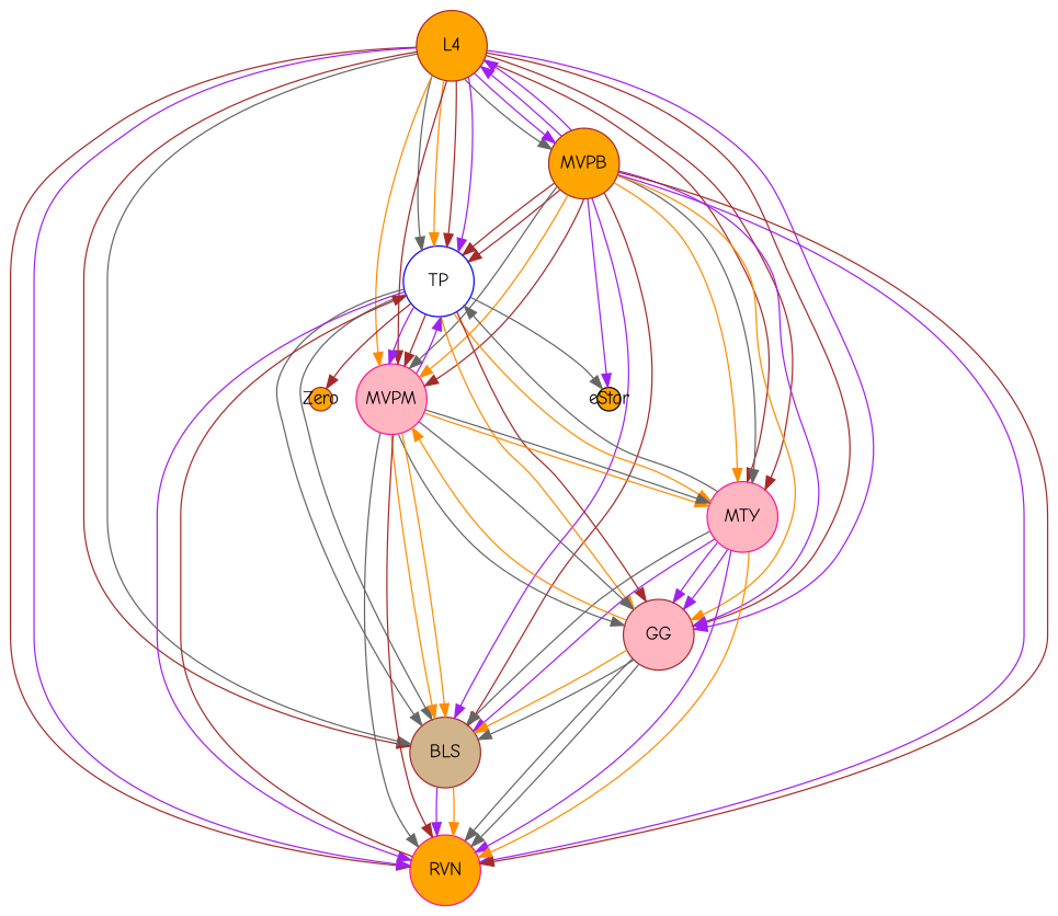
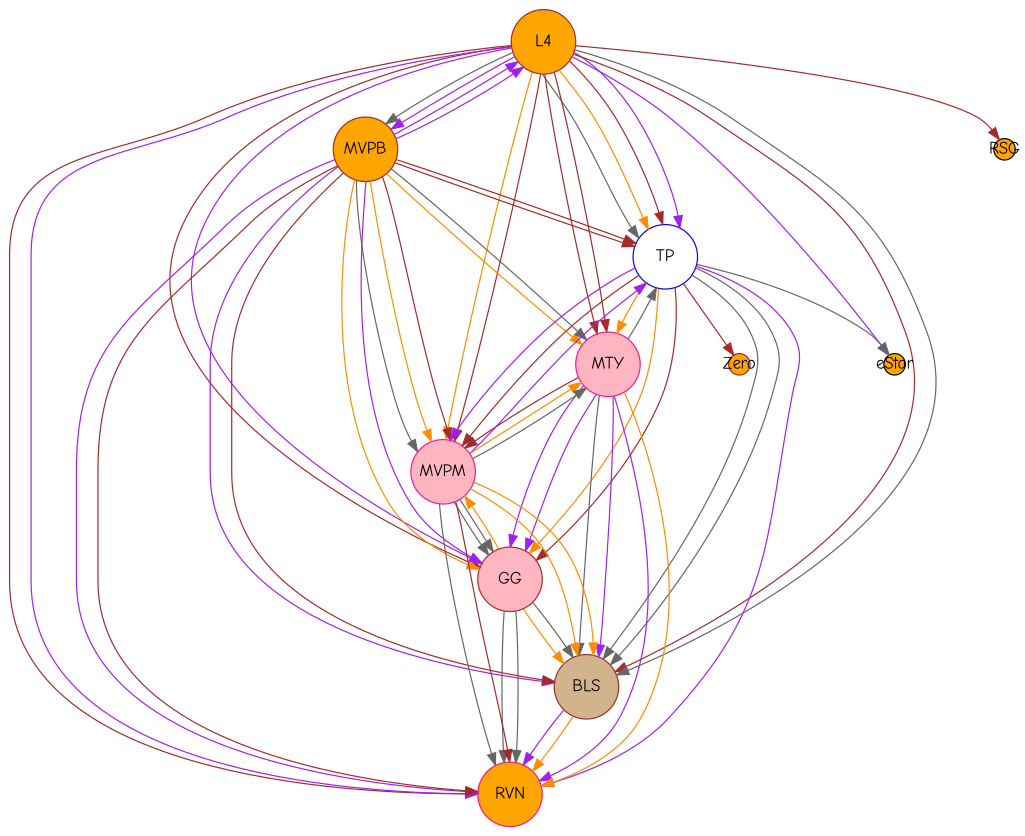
  digraph {
    fontname="Comic Neue"
    node [color=brown fillcolor=orange fixedsize=true fontname="Comic Neue" shape=circle style=filled]
    edge [color=brown fontname="Comic Neue"]
    n1 [label=L4 width=0.75]
    MVPB [width=0.75]
    TP [color=blue fillcolor=white width=0.75]
    MTY [color=deeppink fillcolor=lightpink width=0.75]
    GG [fillcolor=lightpink width=0.75]
    MVPM [color=deeppink fillcolor=lightpink width=0.75]
    BLS [fillcolor=tan width=0.75]
    RVN [color=deeppink width=0.75]
+   RSG [color=black width=0.25]
    eStar [color=black width=0.25]
    Zero [width=0.25]
    n1 -> MVPB [color=gray40]
    n1 -> MVPB [color=purple]
    n1 -> TP [color=gray40]
    n1 -> TP [color=darkorange]
    n1 -> TP
    n1 -> TP [color=purple]
    n1 -> MTY
    n1 -> MTY
    n1 -> GG
    n1 -> GG [color=purple]
    n1 -> MVPM [color=darkorange]
    n1 -> MVPM
    n1 -> BLS
    n1 -> BLS [color=gray40]
    n1 -> RVN
    n1 -> RVN [color=purple]
+   n1 -> RSG
    MVPB -> n1 [color=purple]
    MVPB -> n1 [color=purple]
    MVPB -> TP
    MVPB -> TP
    MVPB -> MTY [color=darkorange]
    MVPB -> MTY [color=gray40]
    MVPB -> GG [color=darkorange]
    MVPB -> GG [color=purple]
    MVPB -> MVPM [color=gray40]
    MVPB -> MVPM [color=darkorange]
    MVPB -> MVPM
    MVPB -> BLS [color=purple]
    MVPB -> BLS
    MVPB -> RVN [color=purple]
    MVPB -> RVN
-   MVPB -> eStar [color=purple]
+   n1 -> eStar [color=purple]
    TP -> MTY [color=darkorange]
    TP -> GG [color=darkorange]
    TP -> GG
    TP -> MVPM [color=purple]
    TP -> MVPM
    TP -> BLS [color=gray40]
    TP -> BLS [color=gray40]
    TP -> RVN [color=purple]
    TP -> eStar [color=gray40]
    TP -> Zero
    MTY -> TP [color=gray40]
    MTY -> GG [color=purple]
    MTY -> GG [color=purple]
+   MTY -> MVPM
    MTY -> BLS [color=gray40]
    MTY -> BLS [color=purple]
    MTY -> RVN [color=purple]
    MTY -> RVN [color=darkorange]
    GG -> MVPM [color=darkorange constraint=false]
    GG -> BLS [color=darkorange]
    GG -> BLS [color=gray40]
    GG -> RVN [color=gray40]
    GG -> RVN [color=gray40]
    MVPM -> TP [color=purple]
    MVPM -> MTY [color=darkorange constraint=false]
    MVPM -> MTY [color=gray40]
    MVPM -> GG [color=gray40]
    MVPM -> GG [color=gray40]
    MVPM -> BLS [color=darkorange]
    MVPM -> BLS [color=darkorange]
    MVPM -> RVN [color=gray40]
    MVPM -> RVN
    BLS -> RVN [color=purple]
    BLS -> RVN [color=darkorange]
-   RVN -> TP [constriant=false]
  }
